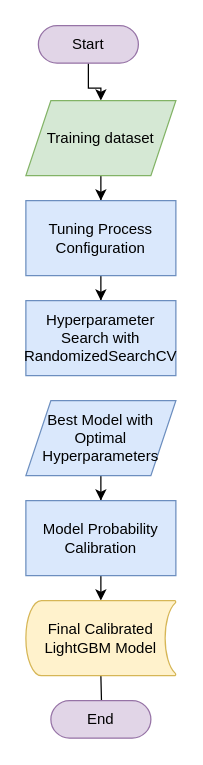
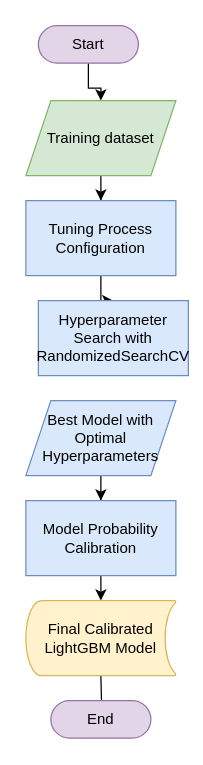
  <mxCell id="0" />
  <mxCell id="1" parent="0" />
  <mxCell id="2" value="" style="edgeStyle=orthogonalEdgeStyle;rounded=0;orthogonalLoop=1;jettySize=auto;html=1;" parent="1" source="3" target="5" edge="1"><mxGeometry relative="1" as="geometry" /></mxCell>
  <mxCell id="3" value="Start" style="html=1;dashed=0;whiteSpace=wrap;shape=mxgraph.dfd.start;fillColor=#e1d5e7;strokeColor=#9673a6;" parent="1" vertex="1"><mxGeometry x="30" y="20" width="80" height="30" as="geometry" /></mxCell>
  <mxCell id="4" value="" style="edgeStyle=orthogonalEdgeStyle;rounded=0;orthogonalLoop=1;jettySize=auto;html=1;" parent="1" source="5" target="7" edge="1"><mxGeometry relative="1" as="geometry" /></mxCell>
  <mxCell id="5" value="Training dataset" style="shape=parallelogram;perimeter=parallelogramPerimeter;whiteSpace=wrap;html=1;fixedSize=1;fillColor=#d5e8d4;strokeColor=#82b366;" parent="1" vertex="1"><mxGeometry x="20" y="80" width="120" height="60" as="geometry" /></mxCell>
  <mxCell id="6" value="" style="edgeStyle=orthogonalEdgeStyle;rounded=0;orthogonalLoop=1;jettySize=auto;html=1;" parent="1" source="7" target="8" edge="1"><mxGeometry relative="1" as="geometry" /></mxCell>
  <mxCell id="7" value="Tuning Process Configuration" style="rounded=0;whiteSpace=wrap;html=1;fillColor=#dae8fc;strokeColor=#6c8ebf;" parent="1" vertex="1"><mxGeometry x="20" y="160" width="120" height="60" as="geometry" /></mxCell>
- <mxCell id="8" value="&lt;p&gt;Hyperparameter Search with RandomizedSearchCV&lt;/p&gt;" style="rounded=0;whiteSpace=wrap;html=1;fillColor=#dae8fc;strokeColor=#6c8ebf;" parent="1" vertex="1"><mxGeometry x="20" y="240" width="120" height="60" as="geometry" /></mxCell>
+ <mxCell id="8" value="&lt;p&gt;Hyperparameter Search with RandomizedSearchCV&lt;/p&gt;" style="rounded=0;whiteSpace=wrap;html=1;fillColor=#dae8fc;strokeColor=#6c8ebf;" parent="1" vertex="1"><mxGeometry x="30" y="240" width="120" height="60" as="geometry" /></mxCell>
  <mxCell id="9" value="" style="edgeStyle=orthogonalEdgeStyle;rounded=0;orthogonalLoop=1;jettySize=auto;html=1;" parent="1" source="10" target="12" edge="1"><mxGeometry relative="1" as="geometry" /></mxCell>
  <mxCell id="10" value="Best Model with Optimal Hyperparameters" style="shape=parallelogram;perimeter=parallelogramPerimeter;whiteSpace=wrap;html=1;fixedSize=1;fillColor=#dae8fc;strokeColor=#6c8ebf;" parent="1" vertex="1"><mxGeometry x="20" y="320" width="120" height="60" as="geometry" /></mxCell>
  <mxCell id="11" value="" style="edgeStyle=orthogonalEdgeStyle;rounded=0;orthogonalLoop=1;jettySize=auto;html=1;" parent="1" source="12" edge="1"><mxGeometry relative="1" as="geometry"><mxPoint x="80" y="480" as="targetPoint" /></mxGeometry></mxCell>
  <mxCell id="12" value="&lt;p&gt;Model Probability Calibration&lt;/p&gt;" style="rounded=0;whiteSpace=wrap;html=1;fillColor=#dae8fc;strokeColor=#6c8ebf;" parent="1" vertex="1"><mxGeometry x="20" y="400" width="120" height="60" as="geometry" /></mxCell>
  <mxCell id="13" value="" style="edgeStyle=orthogonalEdgeStyle;rounded=0;orthogonalLoop=1;jettySize=auto;html=1;" parent="1" target="14" edge="1"><mxGeometry relative="1" as="geometry"><mxPoint x="80" y="540" as="sourcePoint" /></mxGeometry></mxCell>
  <mxCell id="14" value="End" style="html=1;dashed=0;whiteSpace=wrap;shape=mxgraph.dfd.start;fillColor=#e1d5e7;strokeColor=#9673a6;" parent="1" vertex="1"><mxGeometry x="40" y="560" width="80" height="30" as="geometry" /></mxCell>
  <mxCell id="15" value="Final Calibrated LightGBM Model" style="strokeWidth=1;html=1;shape=mxgraph.flowchart.stored_data;whiteSpace=wrap;fillColor=#fff2cc;strokeColor=#d6b656;" vertex="1" parent="1"><mxGeometry x="20" y="480" width="120" height="60" as="geometry" /></mxCell>
